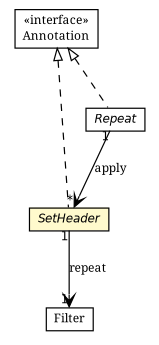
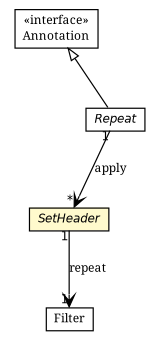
  digraph {
    fontname="Noto Serif"
    nodesep=0.25
    ranksep=0.5
    node [fontcolor=black fontname="Noto Serif" fontsize=10.0 shape=plaintext]
    edge [fontname="Noto Serif" fontsize=10.0 headport=p labelfontname=Helvetica labelfontsize=10 tailport=p]
    n1 [label=<<table title="org.qiweb.filters.SetHeader" border="0" cellborder="1" cellspacing="0" cellpadding="2" port="p" bgcolor="lemonChiffon" href="./SetHeader.html"> 		<tr><td><table border="0" cellspacing="0" cellpadding="1"> <tr><td align="center" balign="center"><font face="Helvetica-Oblique"> SetHeader </font></td></tr> 		</table></td></tr> 		</table>>]
    n2 [label=<<table title="org.qiweb.filters.SetHeader.Filter" border="0" cellborder="1" cellspacing="0" cellpadding="2" port="p" href="./SetHeader.Filter.html"> 		<tr><td><table border="0" cellspacing="0" cellpadding="1"> <tr><td align="center" balign="center"> Filter </td></tr> 		</table></td></tr> 		</table>>]
    n3 [label=<<table title="org.qiweb.filters.SetHeader.Repeat" border="0" cellborder="1" cellspacing="0" cellpadding="2" port="p" href="./SetHeader.Repeat.html"> 		<tr><td><table border="0" cellspacing="0" cellpadding="1"> <tr><td align="center" balign="center"><font face="Helvetica-Oblique"> Repeat </font></td></tr> 		</table></td></tr> 		</table>>]
    n4 [label=<<table title="java.lang.annotation.Annotation" border="0" cellborder="1" cellspacing="0" cellpadding="2" port="p" href="http://docs.oracle.com/javase/8/docs/api/java/lang/annotation/Annotation.html"> 		<tr><td><table border="0" cellspacing="0" cellpadding="1"> <tr><td align="center" balign="center"> &#171;interface&#187; </td></tr> <tr><td align="center" balign="center"> Annotation </td></tr> 		</table></td></tr> 		</table>>]
    n1 -> n2 [arrowhead=open color=black fontcolor=black headlabel=1 label=repeat taillabel=1]
    n3 -> n1 [arrowhead=open color=black fontcolor=black headlabel="*" label=apply taillabel=1]
-   n4 -> n1 [arrowtail=empty dir=back fontsize=10 style=dashed]
-   n4 -> n3 [arrowtail=empty dir=back fontsize=10 style=dashed]
+   n4 -> n3 [arrowtail=empty dir=back fontsize=10 style=solid]
  }
